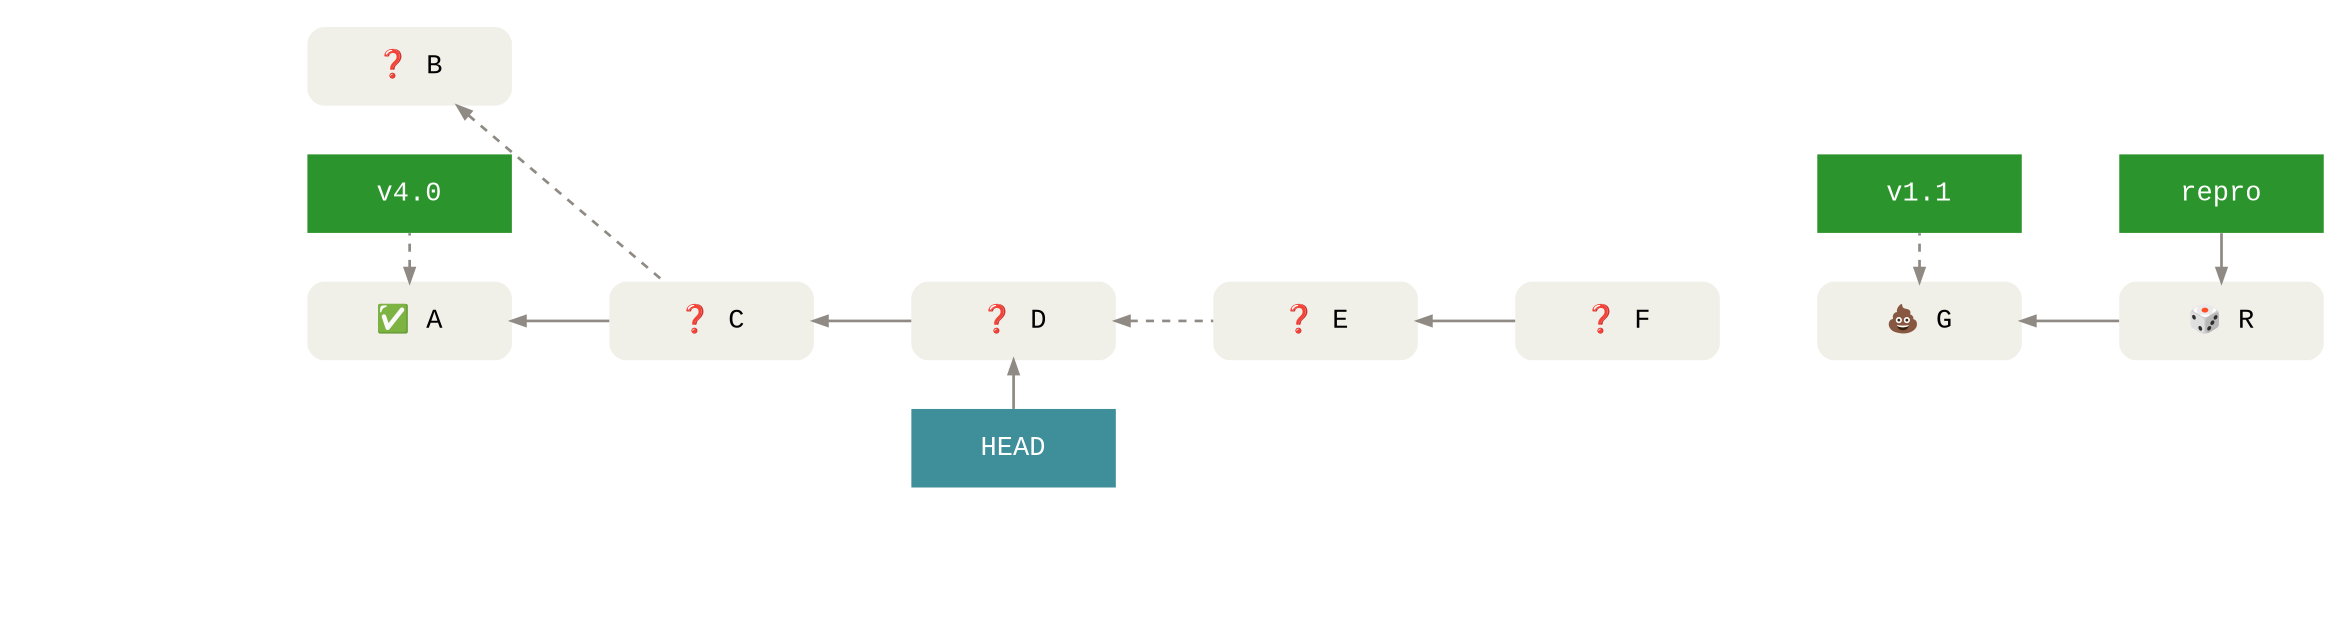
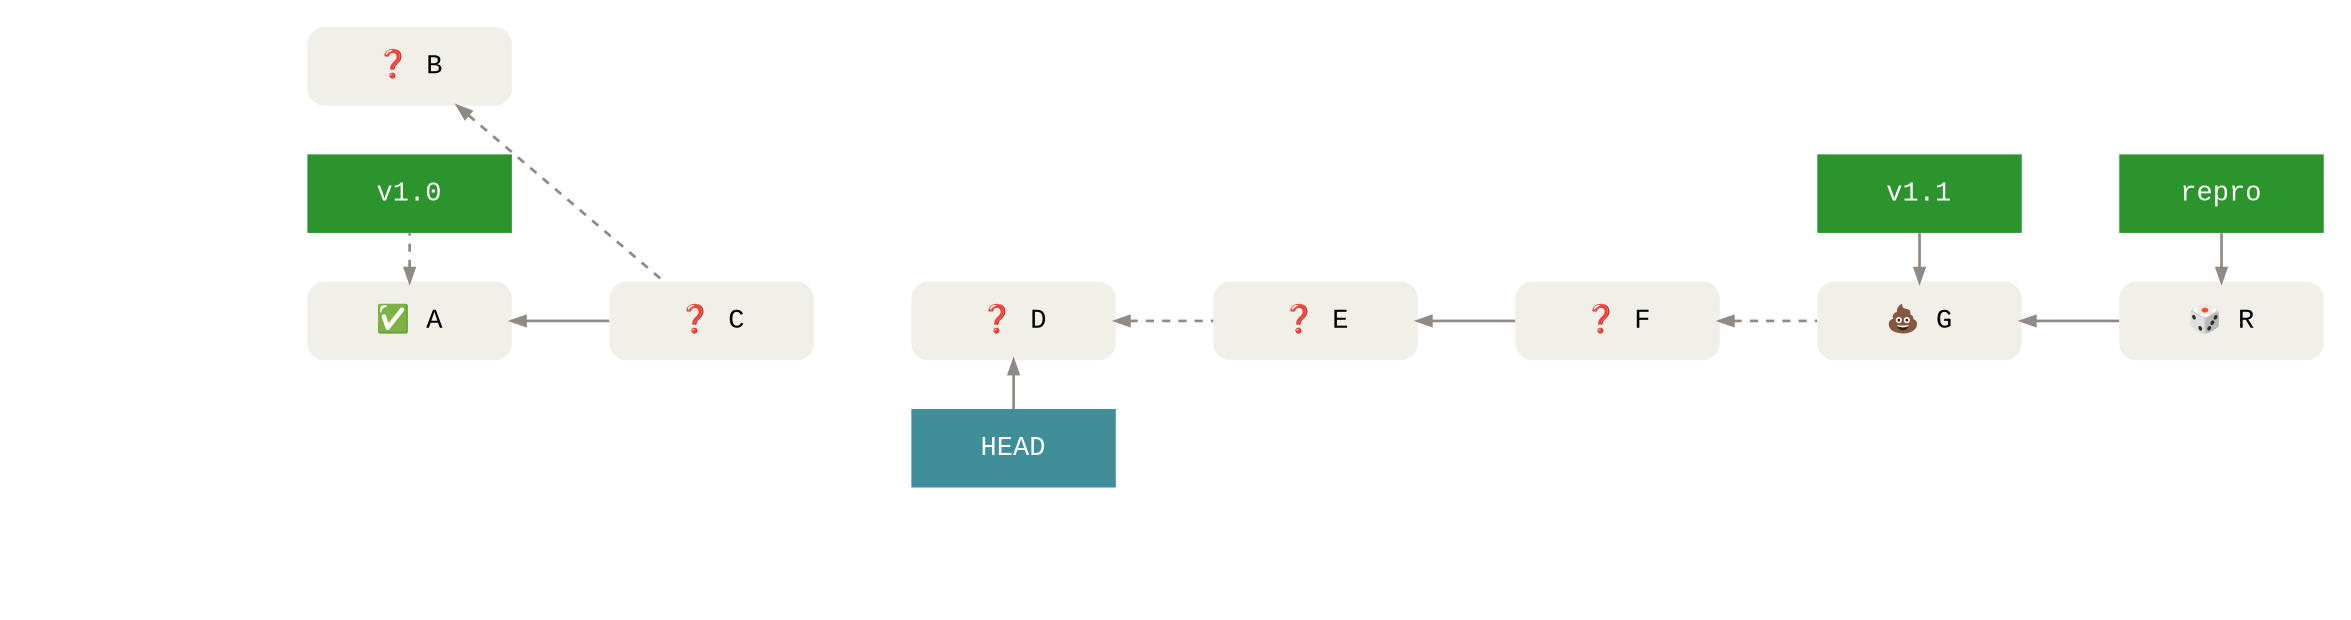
  digraph {
    nodesep=.5
    rankdir=LR
    ranksep=1
    splines=line
    node [fillcolor="#2c942c" fixedsize=true fontname="Menlo, Monaco, Consolas, Lucida Console, Courier New, monospace" fontsize=20 margin=".2,.23" penwidth=0 shape=box style="rounded,filled" fontcolor="#ffffff"]
    edge [color="#8f8a83" dir=back penwidth=2 style=invis]
    n1 [fillcolor="#f0efe8" height=.8 label="❓ D" width=2.1 fontcolor=""]
    HEAD [fillcolor="#3e8f99" height=.8 style=filled width=2.1]
    R_ [height=.8 style=invis width=2.1]
    HEAD_invis2 [height=.8 style=invis width=2.1]
    n5 [fillcolor="#f0efe8" height=.8 label="✅ A" width=2.1 fontcolor=""]
-   n6 [height=.8 label="v4.0" style=filled width=2.1]
+   n6 [height=.8 label="v1.0" style=filled width=2.1]
    n7 [fillcolor="#f0efe8" height=.8 label="💩 G" width=2.1 fontcolor=""]
    n8 [height=.8 label="v1.1" style=filled width=2.1]
    n9 [fillcolor="#f0efe8" height=.8 label="🎲 R" width=2.1 fontcolor=""]
    n10 [height=.8 label=repro style=filled width=2.1]
    HEAD_invis [height=.8 style=invis width=2.1]
    n12 [fillcolor="#f0efe8" height=.8 label="❓ E" width=2.1 fontcolor=""]
    n13 [fillcolor="#f0efe8" height=.8 label="❓ C" width=2.1 fontcolor=""]
    n14 [fillcolor="#f0efe8" height=.8 label="❓ B" width=2.1 fontcolor=""]
    n15 [fillcolor="#f0efe8" height=.8 label="❓ F" width=2.1 fontcolor=""]
    1 [height=.8 style=invis width=2.1]
    2 [height=.8 style=invis width=2.1]
    3 [height=.8 style=invis width=2.1]
    subgraph sub_1 {
      rank=same
      n1
      HEAD
    }
    subgraph sub_2 {
      rank=same
      R_
      HEAD_invis2
    }
    subgraph cluster_3 {
      style=invis
      subgraph sub_4 {
        rank=same
        style=invis
        n5
        n6
      }
    }
    subgraph cluster_5 {
      style=invis
      subgraph sub_6 {
        rank=same
        style=invis
        n7
        n8
      }
    }
    subgraph cluster_7 {
      style=invis
      subgraph sub_8 {
        rank=same
        style=invis
        n9
        n10
        HEAD_invis
      }
    }
    n1 -> HEAD [style=bold]
    n1 -> R_
    n1 -> n12 [style=dashed]
    HEAD -> R_
    R_ -> HEAD_invis2
    n5 -> n6 [style=dashed]
    n5 -> n13 [style=bold]
-   n7 -> n8 [style=dashed]
+   n7 -> n8 [style=bold]
    n7 -> n9 [style=bold]
    n9 -> n10 [style=bold]
    n10 -> HEAD_invis
    n12 -> n15 [style=bold]
-   n13 -> n1 [style=bold]
    n14 -> n13 [style=dashed]
+   n15 -> n7 [style=dashed]
    1 -> 2
    2 -> 3
    3 -> HEAD
  }
